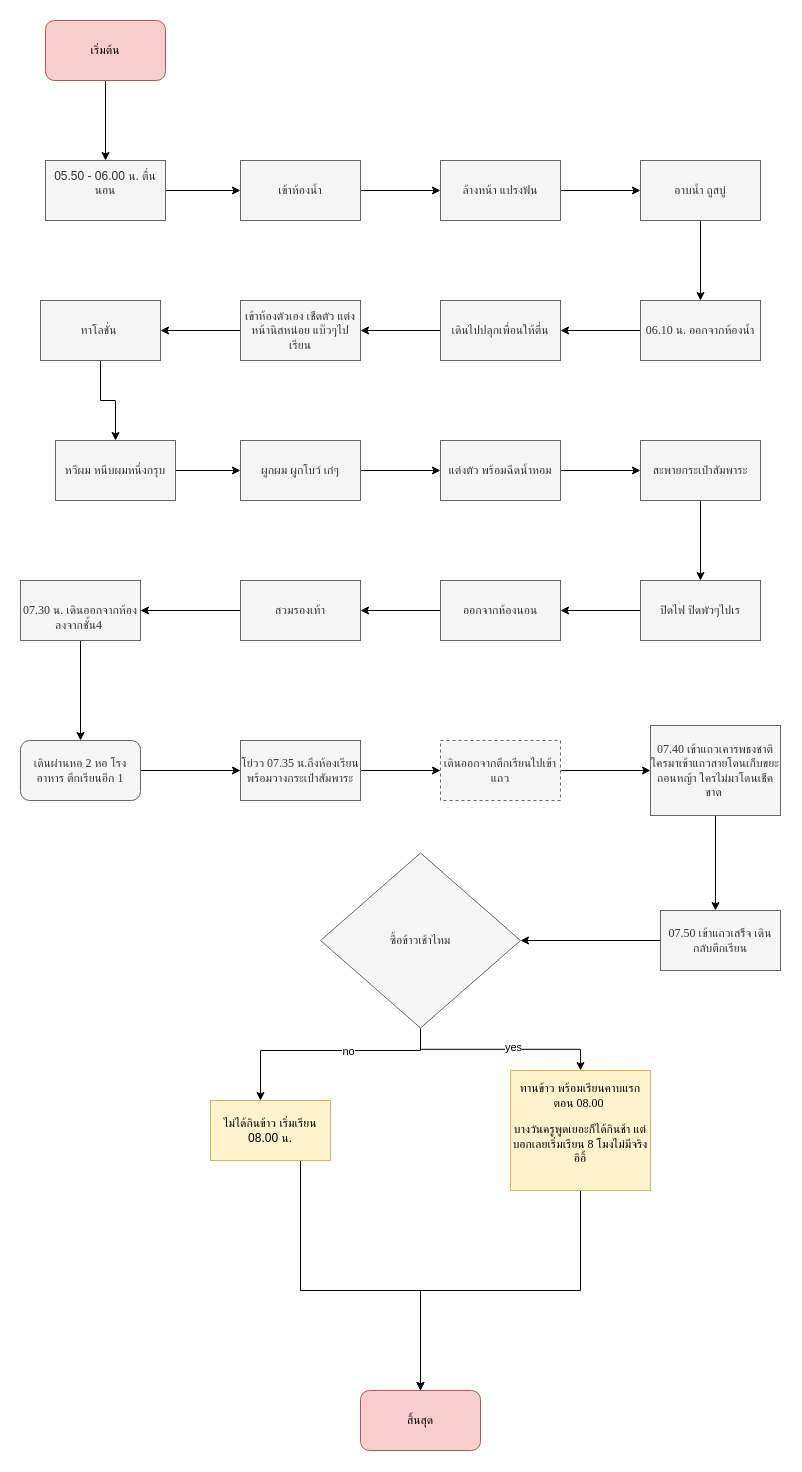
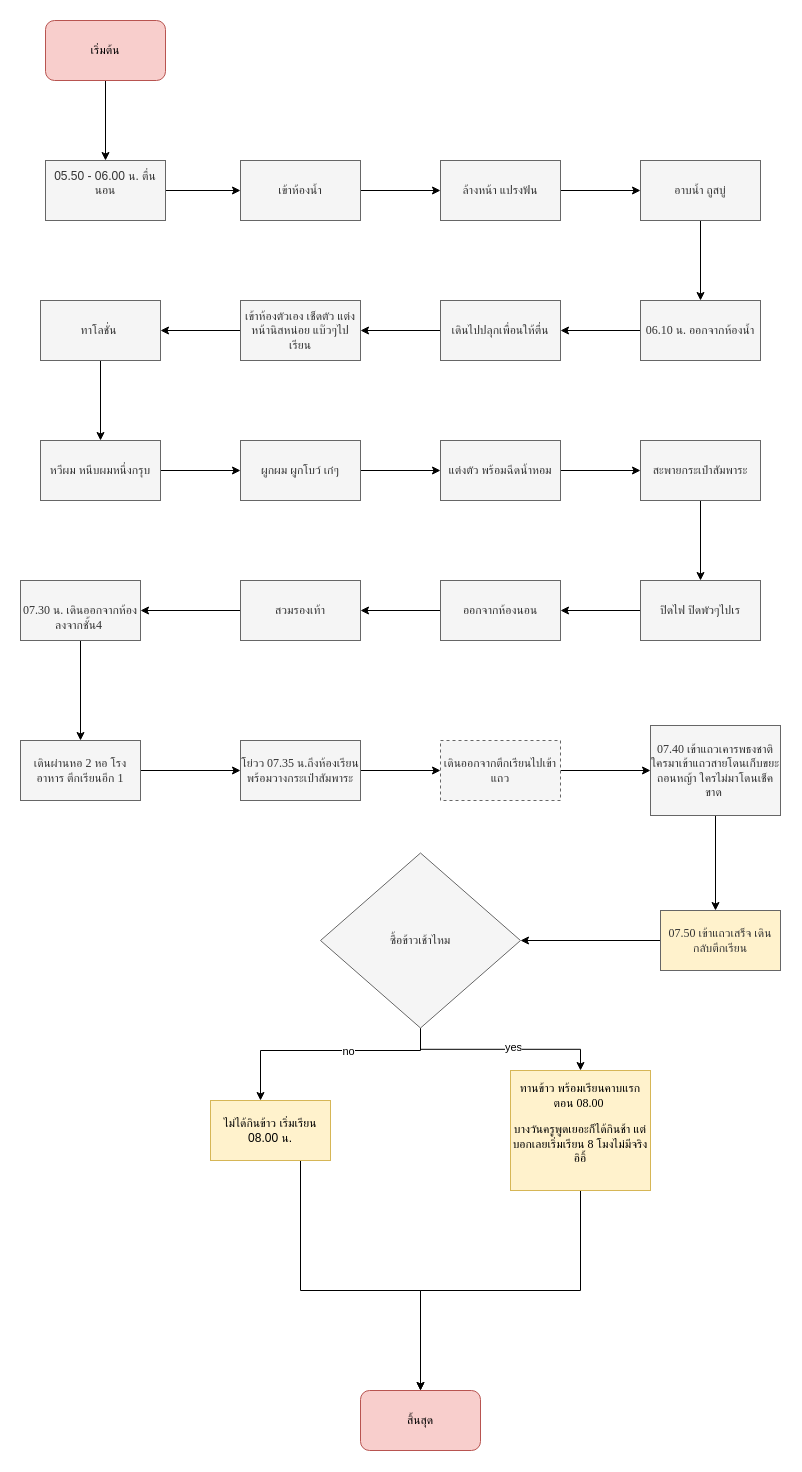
  <mxCell id="0" />
  <mxCell id="1" parent="0" />
  <mxCell id="2" value="" style="edgeStyle=orthogonalEdgeStyle;rounded=0;orthogonalLoop=1;jettySize=auto;html=1;fontFamily=Garamond;fontSize=12;" parent="1" source="3" target="5" edge="1"><mxGeometry relative="1" as="geometry" /></mxCell>
  <mxCell id="3" value="&lt;p&gt;เข้าห้องน้ำ&lt;/p&gt;" style="rounded=0;whiteSpace=wrap;html=1;fontFamily=Garamond;fontSize=12;align=center;fillColor=#f5f5f5;fontColor=#333333;strokeColor=#666666;" parent="1" vertex="1"><mxGeometry x="240" y="160" width="120" height="60" as="geometry" /></mxCell>
  <mxCell id="4" value="" style="edgeStyle=orthogonalEdgeStyle;rounded=0;orthogonalLoop=1;jettySize=auto;html=1;fontFamily=Garamond;fontSize=12;" parent="1" source="5" target="7" edge="1"><mxGeometry relative="1" as="geometry" /></mxCell>
  <mxCell id="5" value="&lt;div&gt;ล้างหน้า แปรงฟัน&lt;br&gt;&lt;/div&gt;" style="rounded=0;whiteSpace=wrap;html=1;fontFamily=Garamond;fontSize=12;fillColor=#f5f5f5;fontColor=#333333;strokeColor=#666666;" parent="1" vertex="1"><mxGeometry x="440" y="160" width="120" height="60" as="geometry" /></mxCell>
  <mxCell id="6" value="" style="edgeStyle=orthogonalEdgeStyle;rounded=0;orthogonalLoop=1;jettySize=auto;html=1;fontFamily=Garamond;fontSize=12;" parent="1" source="7" target="9" edge="1"><mxGeometry relative="1" as="geometry" /></mxCell>
  <mxCell id="7" value="อาบน้ำ ถูสบู่" style="whiteSpace=wrap;html=1;rounded=0;fontFamily=Garamond;fillColor=#f5f5f5;fontColor=#333333;strokeColor=#666666;" parent="1" vertex="1"><mxGeometry x="640" y="160" width="120" height="60" as="geometry" /></mxCell>
  <mxCell id="8" value="" style="edgeStyle=orthogonalEdgeStyle;rounded=0;orthogonalLoop=1;jettySize=auto;html=1;fontFamily=Garamond;fontSize=12;" parent="1" source="9" target="11" edge="1"><mxGeometry relative="1" as="geometry" /></mxCell>
  <mxCell id="9" value="06.10 น. ออกจากห้องน้ำ" style="whiteSpace=wrap;html=1;rounded=0;fontFamily=Garamond;fillColor=#f5f5f5;fontColor=#333333;strokeColor=#666666;" parent="1" vertex="1"><mxGeometry x="640" y="300" width="120" height="60" as="geometry" /></mxCell>
  <mxCell id="10" value="" style="edgeStyle=orthogonalEdgeStyle;rounded=0;orthogonalLoop=1;jettySize=auto;html=1;fontFamily=Garamond;fontSize=12;" parent="1" source="11" target="13" edge="1"><mxGeometry relative="1" as="geometry" /></mxCell>
  <mxCell id="11" value="เดินไปปลุกเพื่อนให้ตื่น" style="whiteSpace=wrap;html=1;rounded=0;fontFamily=Garamond;fillColor=#f5f5f5;fontColor=#333333;strokeColor=#666666;" parent="1" vertex="1"><mxGeometry x="440" y="300" width="120" height="60" as="geometry" /></mxCell>
  <mxCell id="12" value="" style="edgeStyle=orthogonalEdgeStyle;rounded=0;orthogonalLoop=1;jettySize=auto;html=1;fontFamily=Garamond;fontSize=12;" parent="1" source="13" target="15" edge="1"><mxGeometry relative="1" as="geometry" /></mxCell>
  <mxCell id="13" value="เข้าห้องตัวเอง เช็ดตัว แต่งหน้านิสหน่อย แบ๊วๆไปเรียน" style="whiteSpace=wrap;html=1;rounded=0;fontFamily=Garamond;fillColor=#f5f5f5;fontColor=#333333;strokeColor=#666666;" parent="1" vertex="1"><mxGeometry x="240" y="300" width="120" height="60" as="geometry" /></mxCell>
  <mxCell id="14" value="" style="edgeStyle=orthogonalEdgeStyle;rounded=0;orthogonalLoop=1;jettySize=auto;html=1;fontFamily=Garamond;fontSize=12;" parent="1" source="15" target="17" edge="1"><mxGeometry relative="1" as="geometry" /></mxCell>
  <mxCell id="15" value="ทาโลชั่น&amp;nbsp;" style="whiteSpace=wrap;html=1;rounded=0;fontFamily=Garamond;fillColor=#f5f5f5;fontColor=#333333;strokeColor=#666666;" parent="1" vertex="1"><mxGeometry x="40" y="300" width="120" height="60" as="geometry" /></mxCell>
  <mxCell id="16" value="" style="edgeStyle=orthogonalEdgeStyle;rounded=0;orthogonalLoop=1;jettySize=auto;html=1;fontFamily=Garamond;fontSize=12;" parent="1" source="17" target="19" edge="1"><mxGeometry relative="1" as="geometry" /></mxCell>
- <mxCell id="17" value="หวีผม หนีบผมหนึ่งกรุบ" style="whiteSpace=wrap;html=1;rounded=0;fontFamily=Garamond;fillColor=#f5f5f5;fontColor=#333333;strokeColor=#666666;" parent="1" vertex="1"><mxGeometry x="55" y="440" width="120" height="60" as="geometry" /></mxCell>
+ <mxCell id="17" value="หวีผม หนีบผมหนึ่งกรุบ" style="whiteSpace=wrap;html=1;rounded=0;fontFamily=Garamond;fillColor=#f5f5f5;fontColor=#333333;strokeColor=#666666;" parent="1" vertex="1"><mxGeometry x="40" y="440" width="120" height="60" as="geometry" /></mxCell>
  <mxCell id="18" value="" style="edgeStyle=orthogonalEdgeStyle;rounded=0;orthogonalLoop=1;jettySize=auto;html=1;fontFamily=Garamond;fontSize=12;" parent="1" source="19" target="21" edge="1"><mxGeometry relative="1" as="geometry" /></mxCell>
  <mxCell id="19" value="ผูกผม ผูกโบว์ เก๋ๆ" style="whiteSpace=wrap;html=1;rounded=0;fontFamily=Garamond;fillColor=#f5f5f5;fontColor=#333333;strokeColor=#666666;" parent="1" vertex="1"><mxGeometry x="240" y="440" width="120" height="60" as="geometry" /></mxCell>
  <mxCell id="20" value="" style="edgeStyle=orthogonalEdgeStyle;rounded=0;orthogonalLoop=1;jettySize=auto;html=1;fontFamily=Garamond;fontSize=12;" parent="1" source="21" target="23" edge="1"><mxGeometry relative="1" as="geometry" /></mxCell>
  <mxCell id="21" value="แต่งตัว พร้อมฉีดน้ำหอม" style="whiteSpace=wrap;html=1;rounded=0;fontFamily=Garamond;fillColor=#f5f5f5;fontColor=#333333;strokeColor=#666666;" parent="1" vertex="1"><mxGeometry x="440" y="440" width="120" height="60" as="geometry" /></mxCell>
  <mxCell id="22" value="" style="edgeStyle=orthogonalEdgeStyle;rounded=0;orthogonalLoop=1;jettySize=auto;html=1;fontFamily=Garamond;fontSize=12;" parent="1" source="23" target="25" edge="1"><mxGeometry relative="1" as="geometry" /></mxCell>
  <mxCell id="23" value="สะพายกระเป๋าสัมพาระ" style="whiteSpace=wrap;html=1;rounded=0;fontFamily=Garamond;fillColor=#f5f5f5;fontColor=#333333;strokeColor=#666666;" parent="1" vertex="1"><mxGeometry x="640" y="440" width="120" height="60" as="geometry" /></mxCell>
  <mxCell id="24" value="" style="edgeStyle=orthogonalEdgeStyle;rounded=0;orthogonalLoop=1;jettySize=auto;html=1;fontFamily=Garamond;fontSize=12;" parent="1" source="25" target="27" edge="1"><mxGeometry relative="1" as="geometry" /></mxCell>
  <mxCell id="25" value="ปิดไฟ ปิดพัวๆไปเร" style="whiteSpace=wrap;html=1;rounded=0;fontFamily=Garamond;fillColor=#f5f5f5;fontColor=#333333;strokeColor=#666666;" parent="1" vertex="1"><mxGeometry x="640" y="580" width="120" height="60" as="geometry" /></mxCell>
  <mxCell id="26" value="" style="edgeStyle=orthogonalEdgeStyle;rounded=0;orthogonalLoop=1;jettySize=auto;html=1;fontFamily=Garamond;fontSize=12;" parent="1" source="27" edge="1"><mxGeometry relative="1" as="geometry"><mxPoint x="360" y="610" as="targetPoint" /></mxGeometry></mxCell>
  <mxCell id="27" value="ออกจากห้องนอน" style="whiteSpace=wrap;html=1;rounded=0;fontFamily=Garamond;fillColor=#f5f5f5;fontColor=#333333;strokeColor=#666666;" parent="1" vertex="1"><mxGeometry x="440" y="580" width="120" height="60" as="geometry" /></mxCell>
  <mxCell id="28" value="" style="edgeStyle=orthogonalEdgeStyle;rounded=0;orthogonalLoop=1;jettySize=auto;html=1;fontFamily=Garamond;fontSize=12;" parent="1" source="29" target="31" edge="1"><mxGeometry relative="1" as="geometry" /></mxCell>
  <mxCell id="29" value="สวมรองเท้า" style="whiteSpace=wrap;html=1;rounded=0;fontFamily=Garamond;fillColor=#f5f5f5;fontColor=#333333;strokeColor=#666666;" parent="1" vertex="1"><mxGeometry x="240" y="580" width="120" height="60" as="geometry" /></mxCell>
  <mxCell id="30" value="" style="edgeStyle=orthogonalEdgeStyle;rounded=0;orthogonalLoop=1;jettySize=auto;html=1;fontFamily=Garamond;fontSize=12;" parent="1" source="31" target="33" edge="1"><mxGeometry relative="1" as="geometry" /></mxCell>
  <mxCell id="31" value="&lt;div&gt;&lt;br&gt;&lt;/div&gt;&lt;div&gt;07.30 น. เดินออกจากห้อง ลงจากชั้น4&amp;nbsp;&lt;/div&gt;" style="whiteSpace=wrap;html=1;rounded=0;fontFamily=Garamond;fillColor=#f5f5f5;fontColor=#333333;strokeColor=#666666;" parent="1" vertex="1"><mxGeometry x="20" y="580" width="120" height="60" as="geometry" /></mxCell>
  <mxCell id="32" value="" style="edgeStyle=orthogonalEdgeStyle;rounded=0;orthogonalLoop=1;jettySize=auto;html=1;fontFamily=Garamond;fontSize=12;" parent="1" source="33" target="35" edge="1"><mxGeometry relative="1" as="geometry" /></mxCell>
- <mxCell id="33" value="เดินผ่านหอ 2 หอ โรงอาหาร ตึกเรียนอีก 1" style="whiteSpace=wrap;html=1;fontFamily=Garamond;fillColor=#f5f5f5;fontColor=#333333;strokeColor=#666666;rounded=1;" parent="1" vertex="1"><mxGeometry x="20" y="740" width="120" height="60" as="geometry" /></mxCell>
+ <mxCell id="33" value="เดินผ่านหอ 2 หอ โรงอาหาร ตึกเรียนอีก 1" style="whiteSpace=wrap;html=1;rounded=0;fontFamily=Garamond;fillColor=#f5f5f5;fontColor=#333333;strokeColor=#666666;" parent="1" vertex="1"><mxGeometry x="20" y="740" width="120" height="60" as="geometry" /></mxCell>
  <mxCell id="34" value="" style="edgeStyle=orthogonalEdgeStyle;rounded=0;orthogonalLoop=1;jettySize=auto;html=1;fontFamily=Garamond;fontSize=12;" parent="1" source="35" target="37" edge="1"><mxGeometry relative="1" as="geometry" /></mxCell>
  <mxCell id="35" value="โย่วว 07.35 น.ถึงห้องเรียนพร้อมวางกระเป๋าสัมพาระ" style="whiteSpace=wrap;html=1;rounded=0;fontFamily=Garamond;fillColor=#f5f5f5;fontColor=#333333;strokeColor=#666666;" parent="1" vertex="1"><mxGeometry x="240" y="740" width="120" height="60" as="geometry" /></mxCell>
  <mxCell id="36" value="" style="edgeStyle=orthogonalEdgeStyle;rounded=0;orthogonalLoop=1;jettySize=auto;html=1;fontFamily=Garamond;fontSize=12;" parent="1" source="37" target="39" edge="1"><mxGeometry relative="1" as="geometry" /></mxCell>
  <mxCell id="37" value="เดินออกจากตึกเรียนไปเข้าแถว" style="whiteSpace=wrap;html=1;rounded=0;fontFamily=Garamond;fillColor=#f5f5f5;fontColor=#333333;strokeColor=#666666;dashed=1;" parent="1" vertex="1"><mxGeometry x="440" y="740" width="120" height="60" as="geometry" /></mxCell>
  <mxCell id="38" value="" style="edgeStyle=orthogonalEdgeStyle;rounded=0;orthogonalLoop=1;jettySize=auto;html=1;fontFamily=Garamond;fontSize=12;" parent="1" source="39" edge="1"><mxGeometry relative="1" as="geometry"><mxPoint x="715" y="910" as="targetPoint" /></mxGeometry></mxCell>
  <mxCell id="39" value="07.40 เข้าแถวเคารพธงชาติ ใครมาเข้าแถวสายโดนเก็บขยะ ถอนหญ้า ใครไม่มาโดนเช็คขาด&amp;nbsp;" style="whiteSpace=wrap;html=1;rounded=0;fontFamily=Garamond;fillColor=#f5f5f5;fontColor=#333333;strokeColor=#666666;" parent="1" vertex="1"><mxGeometry x="650" y="725" width="130" height="90" as="geometry" /></mxCell>
  <mxCell id="40" value="" style="edgeStyle=orthogonalEdgeStyle;rounded=0;orthogonalLoop=1;jettySize=auto;html=1;" parent="1" source="41" target="46" edge="1"><mxGeometry relative="1" as="geometry" /></mxCell>
- <mxCell id="41" value="07.50 เข้าแถวเสร็จ เดินกลับตึกเรียน" style="whiteSpace=wrap;html=1;rounded=0;fontFamily=Garamond;fillColor=#f5f5f5;fontColor=#333333;strokeColor=#666666;" parent="1" vertex="1"><mxGeometry x="660" y="910" width="120" height="60" as="geometry" /></mxCell>
+ <mxCell id="41" value="07.50 เข้าแถวเสร็จ เดินกลับตึกเรียน" style="whiteSpace=wrap;html=1;rounded=0;fontFamily=Garamond;fillColor=#fff2cc;fontColor=#333333;strokeColor=#666666;" parent="1" vertex="1"><mxGeometry x="660" y="910" width="120" height="60" as="geometry" /></mxCell>
  <mxCell id="42" value="" style="edgeStyle=orthogonalEdgeStyle;rounded=0;orthogonalLoop=1;jettySize=auto;html=1;" parent="1" source="46" target="48" edge="1"><mxGeometry relative="1" as="geometry" /></mxCell>
  <mxCell id="43" value="yes" style="edgeLabel;html=1;align=center;verticalAlign=middle;resizable=0;points=[];" vertex="1" connectable="0" parent="42"><mxGeometry x="0.13" y="2" relative="1" as="geometry"><mxPoint as="offset" /></mxGeometry></mxCell>
  <mxCell id="44" value="" style="edgeStyle=orthogonalEdgeStyle;rounded=0;orthogonalLoop=1;jettySize=auto;html=1;" parent="1" source="46" target="50" edge="1"><mxGeometry relative="1" as="geometry"><Array as="points"><mxPoint x="420" y="1050" /><mxPoint x="260" y="1050" /></Array></mxGeometry></mxCell>
  <mxCell id="45" value="no" style="edgeLabel;html=1;align=center;verticalAlign=middle;resizable=0;points=[];" vertex="1" connectable="0" parent="44"><mxGeometry x="-0.184" relative="1" as="geometry"><mxPoint as="offset" /></mxGeometry></mxCell>
  <mxCell id="46" value="ซื้อข้าวเช้าไหม" style="rhombus;whiteSpace=wrap;html=1;fontFamily=Garamond;fillColor=#f5f5f5;strokeColor=#666666;fontColor=#333333;rounded=0;" parent="1" vertex="1"><mxGeometry x="320" y="852.5" width="200" height="175" as="geometry" /></mxCell>
  <mxCell id="47" style="edgeStyle=orthogonalEdgeStyle;rounded=0;orthogonalLoop=1;jettySize=auto;html=1;" edge="1" parent="1" source="48" target="55"><mxGeometry relative="1" as="geometry"><mxPoint x="530" y="1250" as="targetPoint" /><Array as="points"><mxPoint x="580" y="1290" /><mxPoint x="420" y="1290" /></Array></mxGeometry></mxCell>
  <mxCell id="48" value="&lt;p&gt;ทานข้าว พร้อมเรียนคาบแรกตอน 08.00&amp;nbsp;&lt;/p&gt;&lt;p&gt;บางวันครูพูดเยอะก็ได้กินช้า แต่บอกเลยเริ่มเรียน 8 โมงไม่มีจริงอิอิ้&lt;/p&gt;&lt;div&gt;&lt;br&gt;&lt;/div&gt;" style="whiteSpace=wrap;html=1;fontFamily=Garamond;fillColor=#fff2cc;strokeColor=#d6b656;rounded=0;" parent="1" vertex="1"><mxGeometry x="510" y="1070" width="140" height="120" as="geometry" /></mxCell>
  <mxCell id="49" style="edgeStyle=orthogonalEdgeStyle;rounded=0;orthogonalLoop=1;jettySize=auto;html=1;exitX=0.75;exitY=1;exitDx=0;exitDy=0;" edge="1" parent="1" source="50" target="55"><mxGeometry relative="1" as="geometry"><mxPoint x="380" y="1240" as="targetPoint" /><Array as="points"><mxPoint x="300" y="1290" /><mxPoint x="420" y="1290" /></Array></mxGeometry></mxCell>
  <mxCell id="50" value="&lt;span style=&quot;font-family: Helvetica;&quot;&gt;ไม่ได้กินข้าว เริ่มเรียน 08.00 น.&lt;/span&gt;" style="whiteSpace=wrap;html=1;fontFamily=Garamond;fillColor=#fff2cc;strokeColor=#d6b656;rounded=0;" parent="1" vertex="1"><mxGeometry x="210" y="1100" width="120" height="60" as="geometry" /></mxCell>
  <mxCell id="51" value="" style="edgeStyle=orthogonalEdgeStyle;rounded=0;orthogonalLoop=1;jettySize=auto;html=1;" parent="1" source="52" target="54" edge="1"><mxGeometry relative="1" as="geometry" /></mxCell>
  <mxCell id="52" value="เริ่มต้น" style="whiteSpace=wrap;html=1;fontFamily=Garamond;fillColor=#f8cecc;strokeColor=#b85450;rounded=1;" parent="1" vertex="1"><mxGeometry x="45" y="20" width="120" height="60" as="geometry" /></mxCell>
  <mxCell id="53" value="" style="edgeStyle=orthogonalEdgeStyle;rounded=0;orthogonalLoop=1;jettySize=auto;html=1;" parent="1" source="54" target="3" edge="1"><mxGeometry relative="1" as="geometry" /></mxCell>
  <mxCell id="54" value="&lt;p&gt;05.50 - 06.00 น. ตื่นนอน&lt;/p&gt;&lt;div&gt;&lt;br style=&quot;font-family: Garamond;&quot;&gt;&lt;/div&gt;" style="rounded=0;whiteSpace=wrap;html=1;fillColor=#f5f5f5;fontColor=#333333;strokeColor=#666666;" parent="1" vertex="1"><mxGeometry x="45" y="160" width="120" height="60" as="geometry" /></mxCell>
  <mxCell id="55" value="สิ้นสุด" style="rounded=1;whiteSpace=wrap;html=1;fillColor=#f8cecc;strokeColor=#b85450;" parent="1" vertex="1"><mxGeometry x="360" y="1390" width="120" height="60" as="geometry" /></mxCell>
